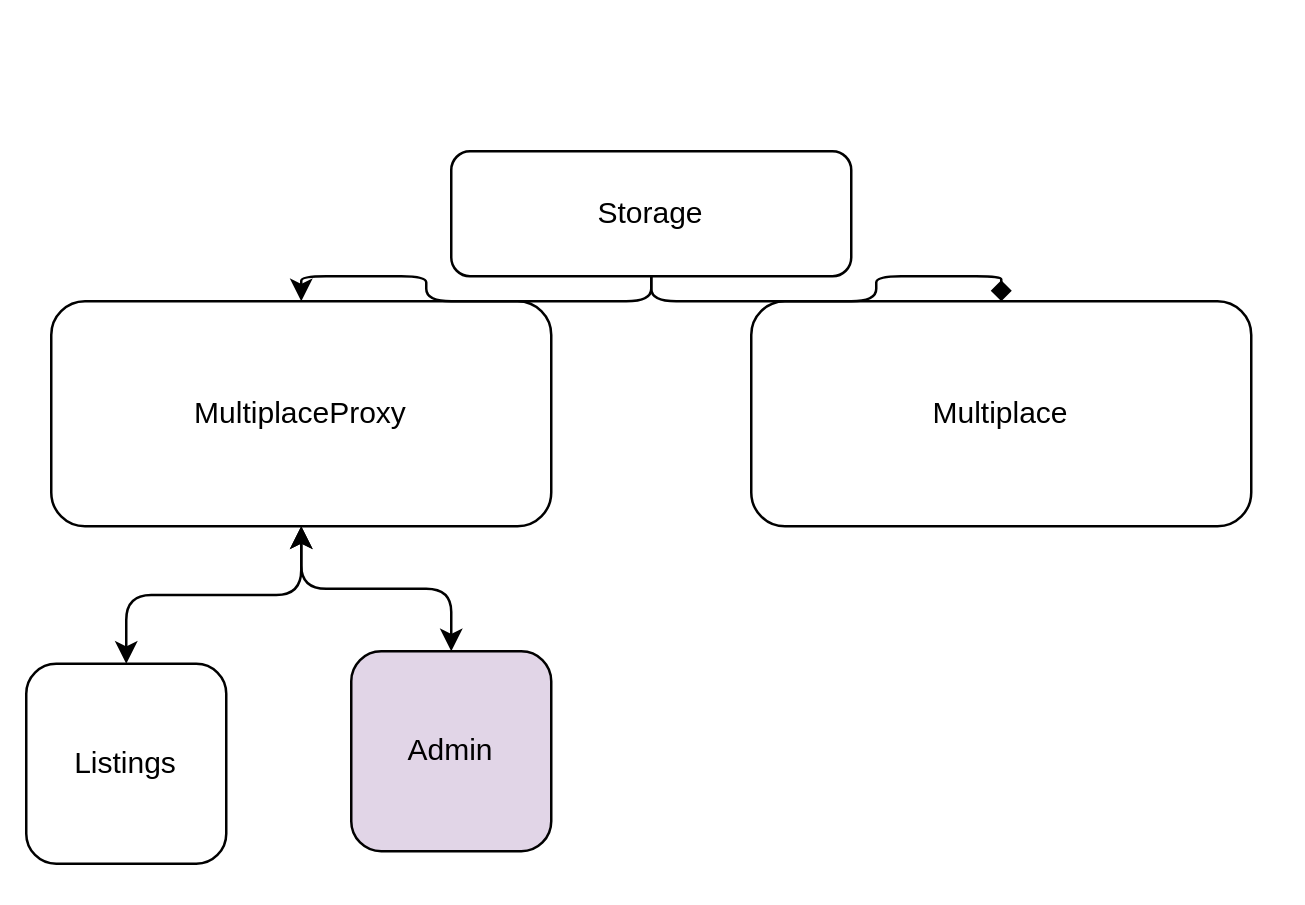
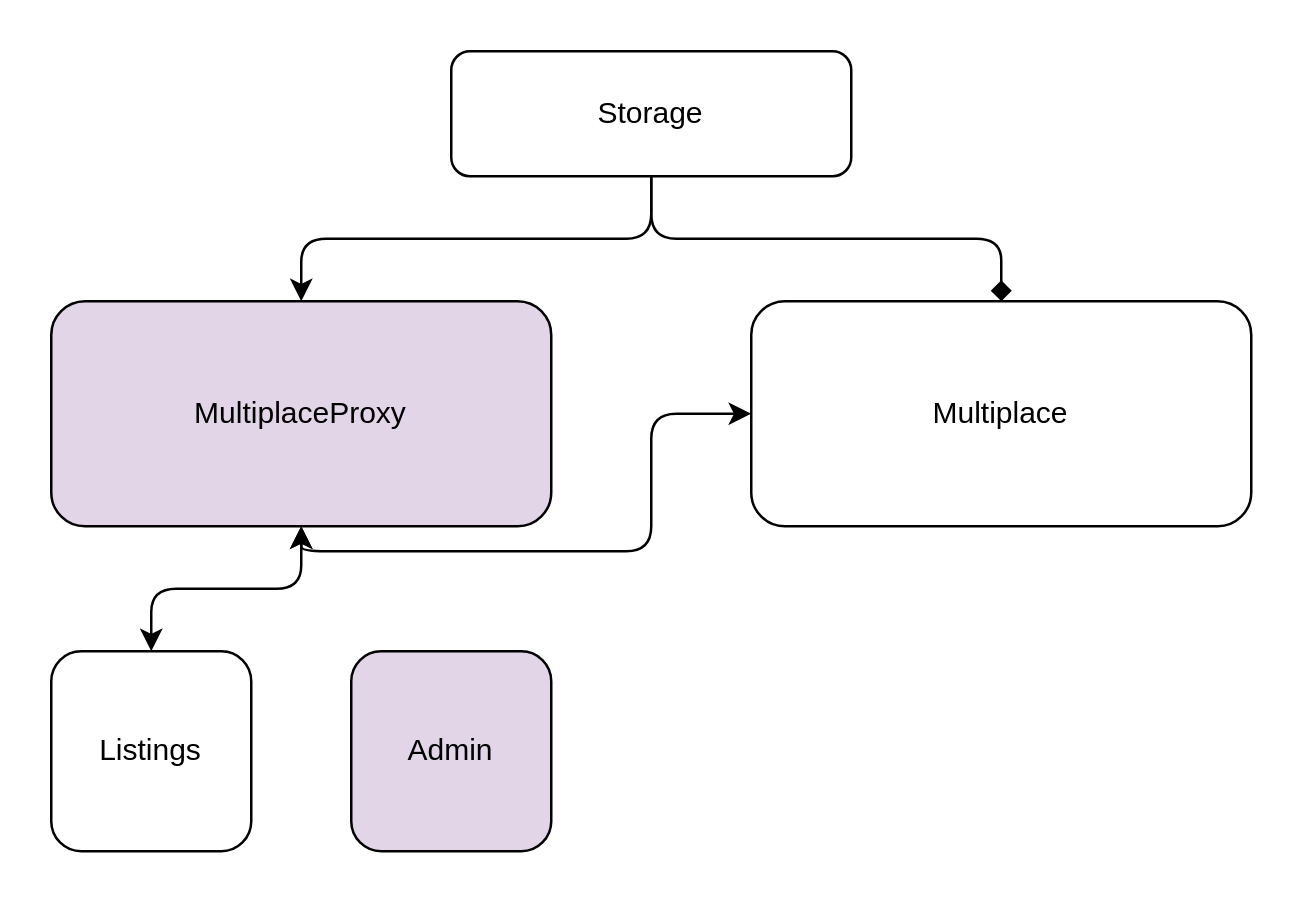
  <mxCell id="0" />
  <mxCell id="1" parent="0" />
  <mxCell id="2" style="edgeStyle=orthogonalEdgeStyle;html=1;exitX=0.5;exitY=1;exitDx=0;exitDy=0;entryX=0.5;entryY=0;entryDx=0;entryDy=0;startArrow=classic;startFill=1;" parent="1" source="4" target="9" edge="1"><mxGeometry relative="1" as="geometry" /></mxCell>
- <mxCell id="3" style="edgeStyle=orthogonalEdgeStyle;html=1;exitX=0.5;exitY=1;exitDx=0;exitDy=0;entryX=0.5;entryY=0;entryDx=0;entryDy=0;startArrow=classic;startFill=1;" parent="1" source="4" target="10" edge="1"><mxGeometry relative="1" as="geometry"><mxPoint x="180" y="340" as="targetPoint" /></mxGeometry></mxCell>
- <mxCell id="4" value="MultiplaceProxy" style="rounded=1;whiteSpace=wrap;html=1;" parent="1" vertex="1"><mxGeometry x="20" y="120" width="200" height="90" as="geometry" /></mxCell>
+ <mxCell id="3" style="edgeStyle=orthogonalEdgeStyle;html=1;exitX=0.5;exitY=1;exitDx=0;exitDy=0;startArrow=classic;startFill=1;" parent="1" source="4" target="5" edge="1"><mxGeometry relative="1" as="geometry"><mxPoint x="180" y="340" as="targetPoint" /></mxGeometry></mxCell>
+ <mxCell id="4" value="MultiplaceProxy" style="rounded=1;whiteSpace=wrap;html=1;fillColor=#e1d5e7;" parent="1" vertex="1"><mxGeometry x="20" y="120" width="200" height="90" as="geometry" /></mxCell>
  <mxCell id="5" value="Multiplace" style="rounded=1;whiteSpace=wrap;html=1;" parent="1" vertex="1"><mxGeometry x="300" y="120" width="200" height="90" as="geometry" /></mxCell>
  <mxCell id="6" style="edgeStyle=orthogonalEdgeStyle;html=1;exitX=0.5;exitY=1;exitDx=0;exitDy=0;entryX=0.5;entryY=0;entryDx=0;entryDy=0;" parent="1" source="8" target="4" edge="1"><mxGeometry relative="1" as="geometry" /></mxCell>
  <mxCell id="7" style="edgeStyle=orthogonalEdgeStyle;html=1;exitX=0.5;exitY=1;exitDx=0;exitDy=0;entryX=0.5;entryY=0;entryDx=0;entryDy=0;endArrow=diamond;" parent="1" source="8" target="5" edge="1"><mxGeometry relative="1" as="geometry" /></mxCell>
- <mxCell id="8" value="Storage" style="rounded=1;whiteSpace=wrap;html=1;" parent="1" vertex="1"><mxGeometry x="180" y="60" width="160" height="50" as="geometry" /></mxCell>
- <mxCell id="9" value="Listings" style="rounded=1;whiteSpace=wrap;html=1;" parent="1" vertex="1"><mxGeometry x="10" y="265" width="80" height="80" as="geometry" /></mxCell>
+ <mxCell id="8" value="Storage" style="rounded=1;whiteSpace=wrap;html=1;" parent="1" vertex="1"><mxGeometry x="180" y="20" width="160" height="50" as="geometry" /></mxCell>
+ <mxCell id="9" value="Listings" style="rounded=1;whiteSpace=wrap;html=1;" parent="1" vertex="1"><mxGeometry x="20" y="260" width="80" height="80" as="geometry" /></mxCell>
  <mxCell id="10" value="Admin" style="rounded=1;whiteSpace=wrap;html=1;fillColor=#e1d5e7;" vertex="1" parent="1"><mxGeometry x="140" y="260" width="80" height="80" as="geometry" /></mxCell>
